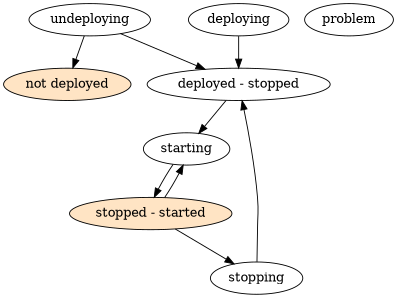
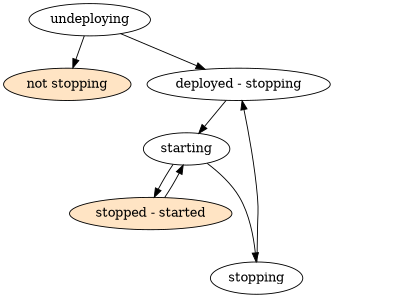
  digraph {
-   "not deployed" [fillcolor=bisque style=filled]
-   deploying
-   "deployed - stopped"
+   "not deployed" [fillcolor=bisque style=filled label="not stopping"]
+   "deployed - stopped" [label="deployed - stopping"]
    starting
    n5 [fillcolor=bisque label="stopped - started" style=filled]
    undeploying
    stopping
-   problem
-   deploying -> "deployed - stopped"
    "deployed - stopped" -> starting
    starting -> n5
    n5 -> starting
-   n5 -> stopping
+   starting -> stopping
    undeploying -> "not deployed"
    undeploying -> "deployed - stopped"
    stopping -> "deployed - stopped"
  }
